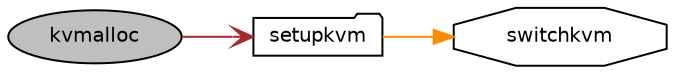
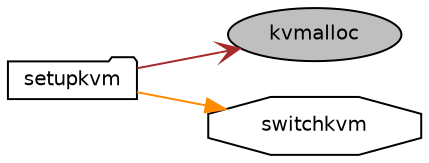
  digraph {
    fontname="DejaVu Sans"
    rankdir=LR
    node [color=black fillcolor=white fontname="DejaVu Sans" fontsize=10 style=filled]
    edge [fontname="DejaVu Sans" fontsize=10 labelfontname=Helvetica labelfontsize=10 style=solid]
    n1 [fillcolor=grey75 fontcolor=black height=0.2 label=kvmalloc shape=ellipse width=0.4]
    n2 [height=0.2 label=setupkvm shape=folder width=0.4]
    n3 [height=0.2 label=switchkvm shape=octagon width=0.4]
-   n1 -> n2 [arrowhead=vee color=brown]
+   n2 -> n1 [arrowhead=vee color=brown]
    n2 -> n3 [arrowhead=normal color=darkorange]
  }
